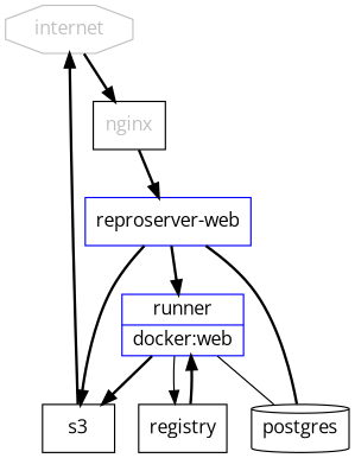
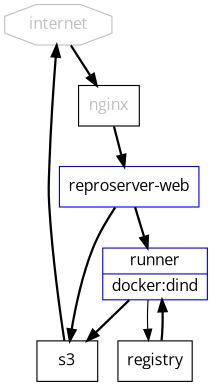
  digraph {
    fontname="Open Sans"
    node [fontname="Open Sans" shape=box]
    edge [fontname="Open Sans" style=bold]
    internet [color=grey fontcolor=grey shape=octagon]
    nginx [fontcolor=grey shape=rect]
    "reproserver-web" [color=blue]
-   postgres [shape=cylinder]
    s3
-   n6 [color=blue label="{ <f0> runner|<f1> docker:web }" shape=record]
+   n6 [color=blue label="{ <f0> runner|<f1> docker:dind }" shape=record]
    registry
    internet -> nginx
    nginx -> "reproserver-web"
-   "reproserver-web" -> postgres [dir=none]
    "reproserver-web" -> s3
    "reproserver-web" -> n6
    s3 -> internet
-   n6 -> postgres [dir=none style=solid]
    n6 -> s3
    n6 -> registry [style=solid]
    registry -> n6
  }
